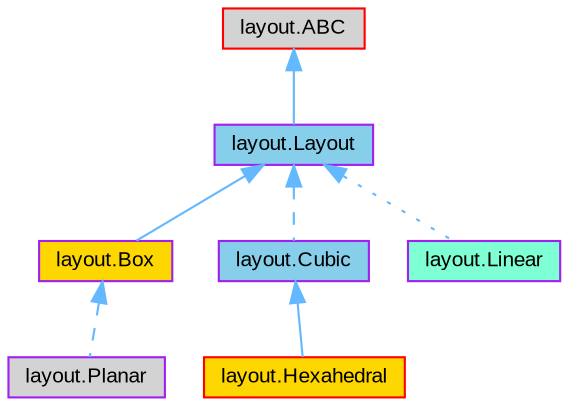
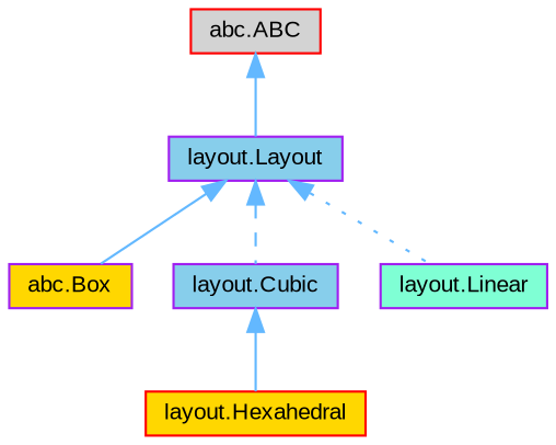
  digraph {
    fontname="Liberation Sans"
    node [color=purple fillcolor=skyblue fontname="Liberation Sans" fontsize=10 shape=box style=filled]
    edge [color=steelblue1 dir=back fontname="Liberation Sans" fontsize=10 labelfontname=Helvetica labelfontsize=10 style=solid]
    n1 [fontcolor=black height=0.2 label="layout.Layout" width=0.4]
-   n2 [fillcolor=gold height=0.2 label="layout.Box" width=0.4]
+   n2 [fillcolor=gold height=0.2 label="abc.Box" width=0.4]
    n3 [height=0.2 label="layout.Cubic" width=0.4]
    n4 [fillcolor=aquamarine height=0.2 label="layout.Linear" width=0.4]
-   n5 [fillcolor=lightgrey height=0.2 label="layout.Planar" width=0.4]
    n6 [color=red fillcolor=gold height=0.2 label="layout.Hexahedral" width=0.4]
-   n7 [color=red fillcolor=lightgrey height=0.2 label="layout.ABC" width=0.4]
+   n7 [color=red fillcolor=lightgrey height=0.2 label="abc.ABC" width=0.4]
    n1 -> n2
    n1 -> n3 [style=dashed]
    n1 -> n4 [style=dotted]
-   n2 -> n5 [style=dashed]
    n3 -> n6
    n7 -> n1
  }
